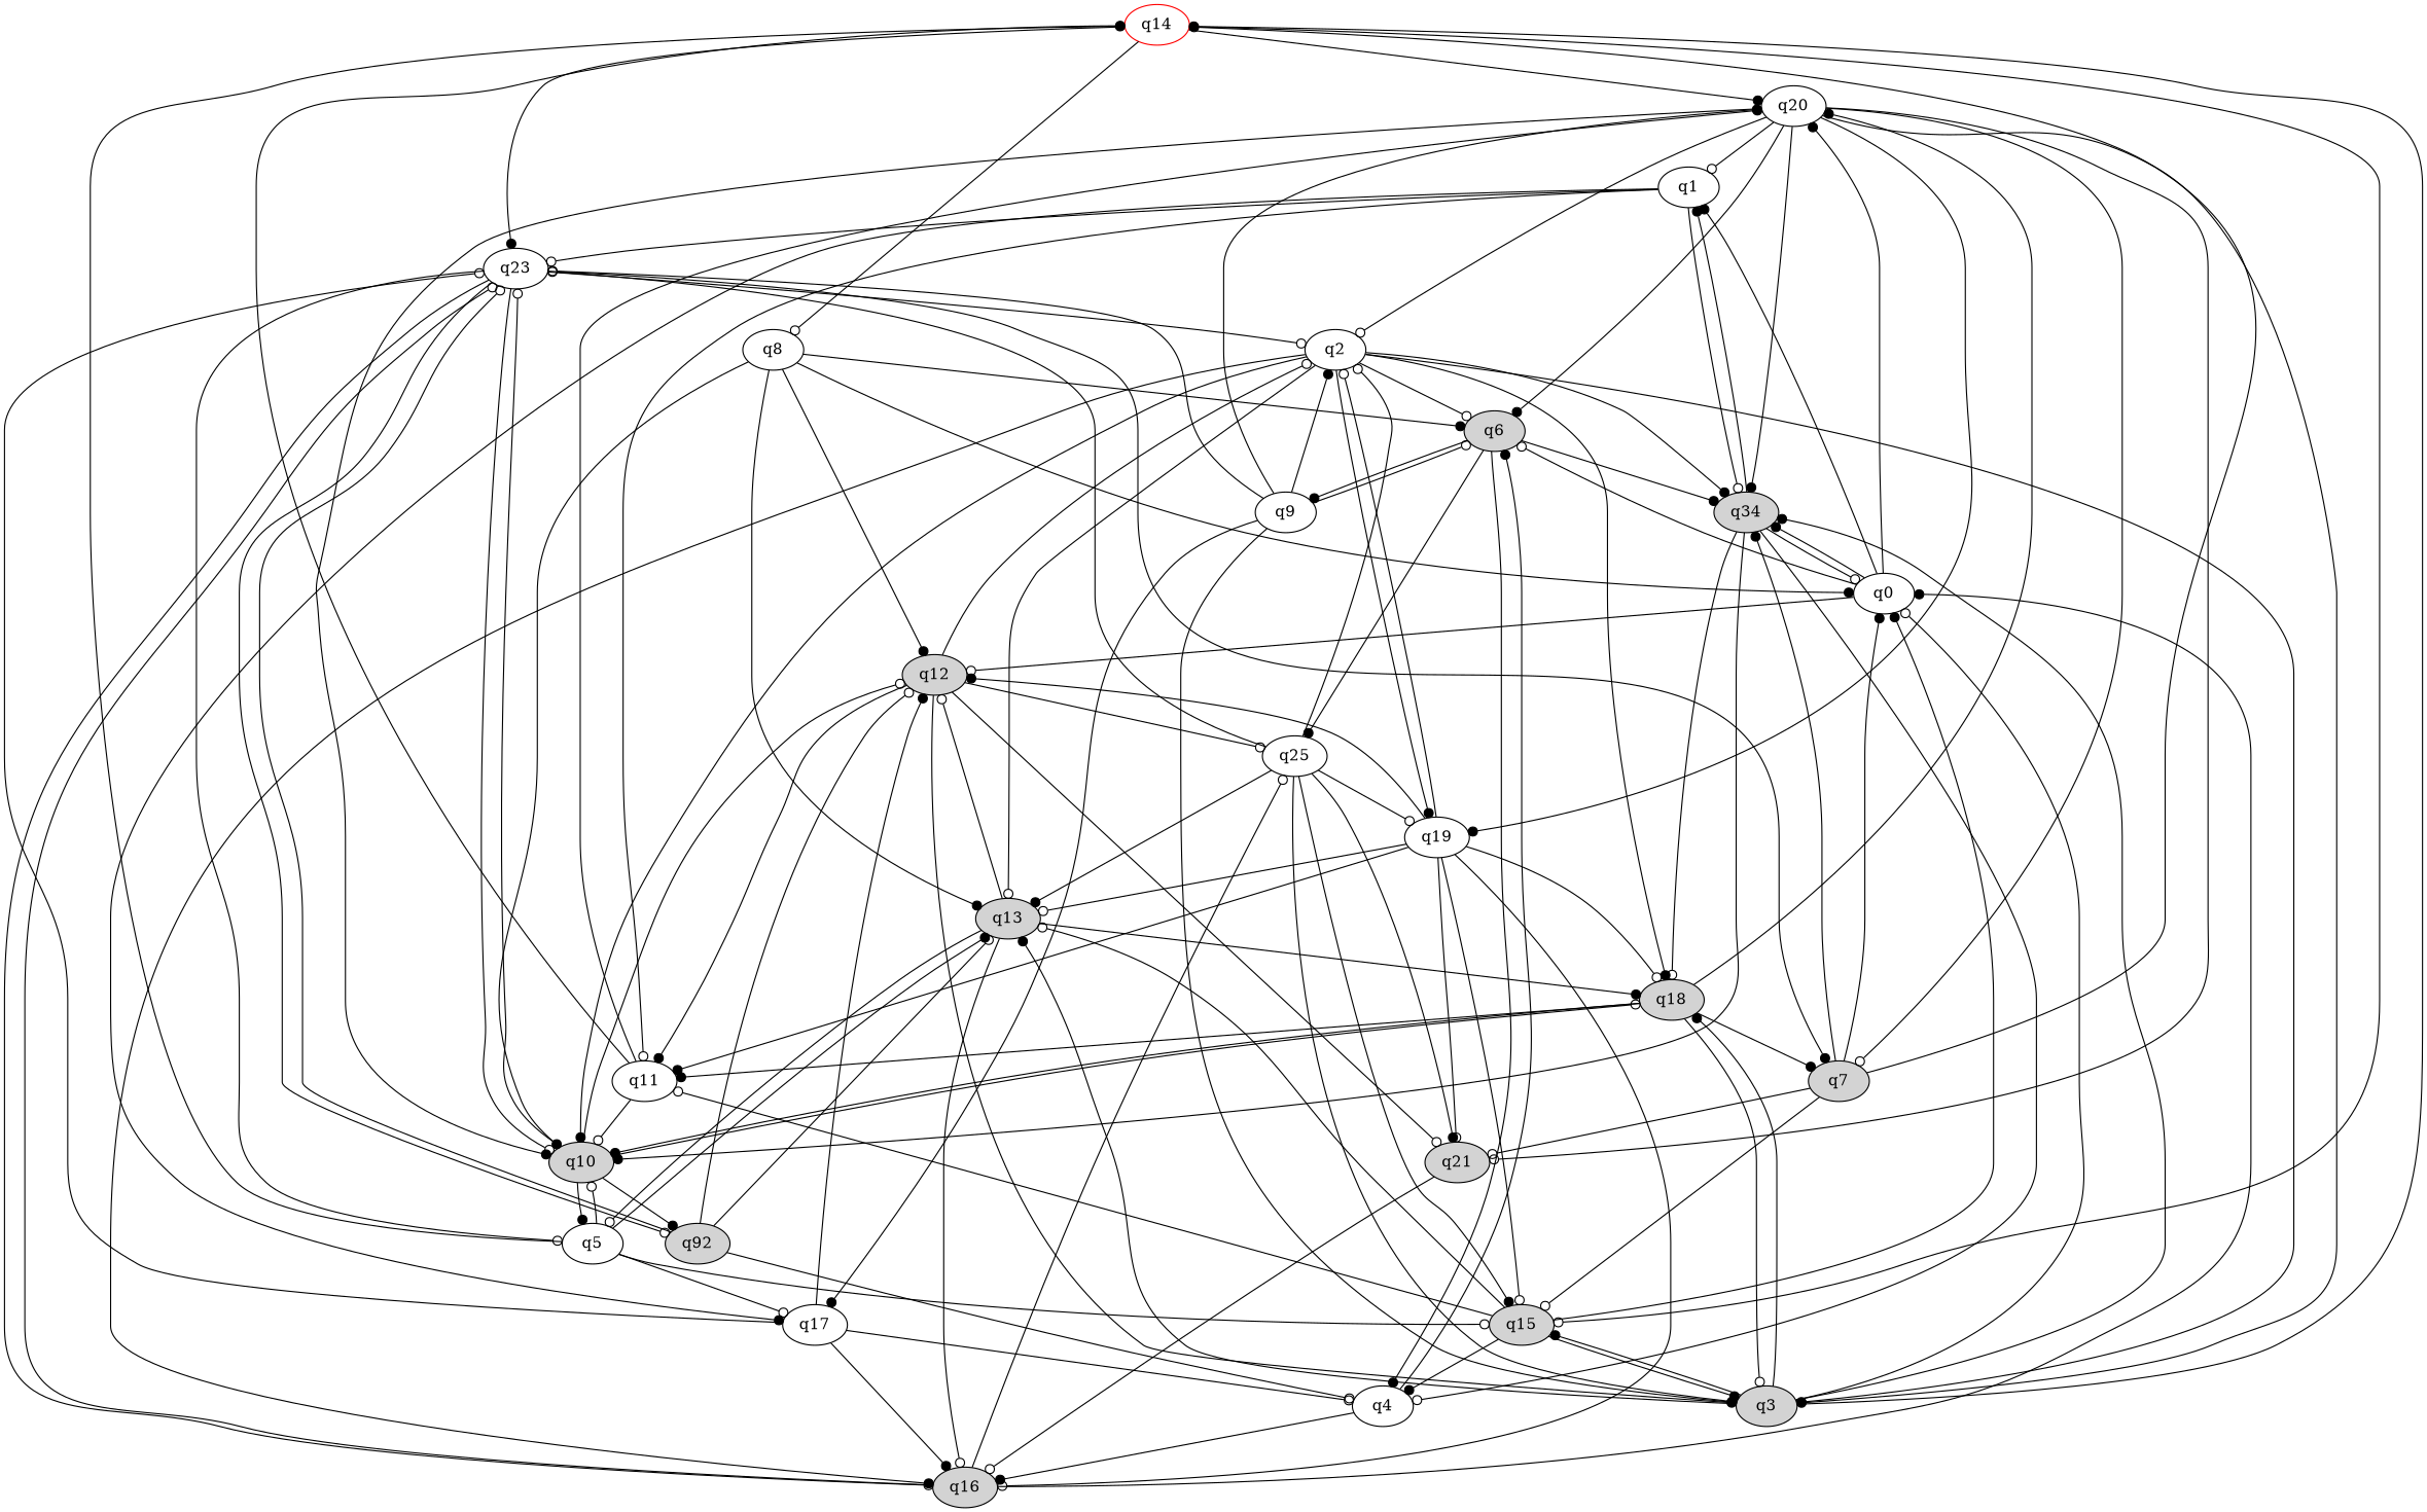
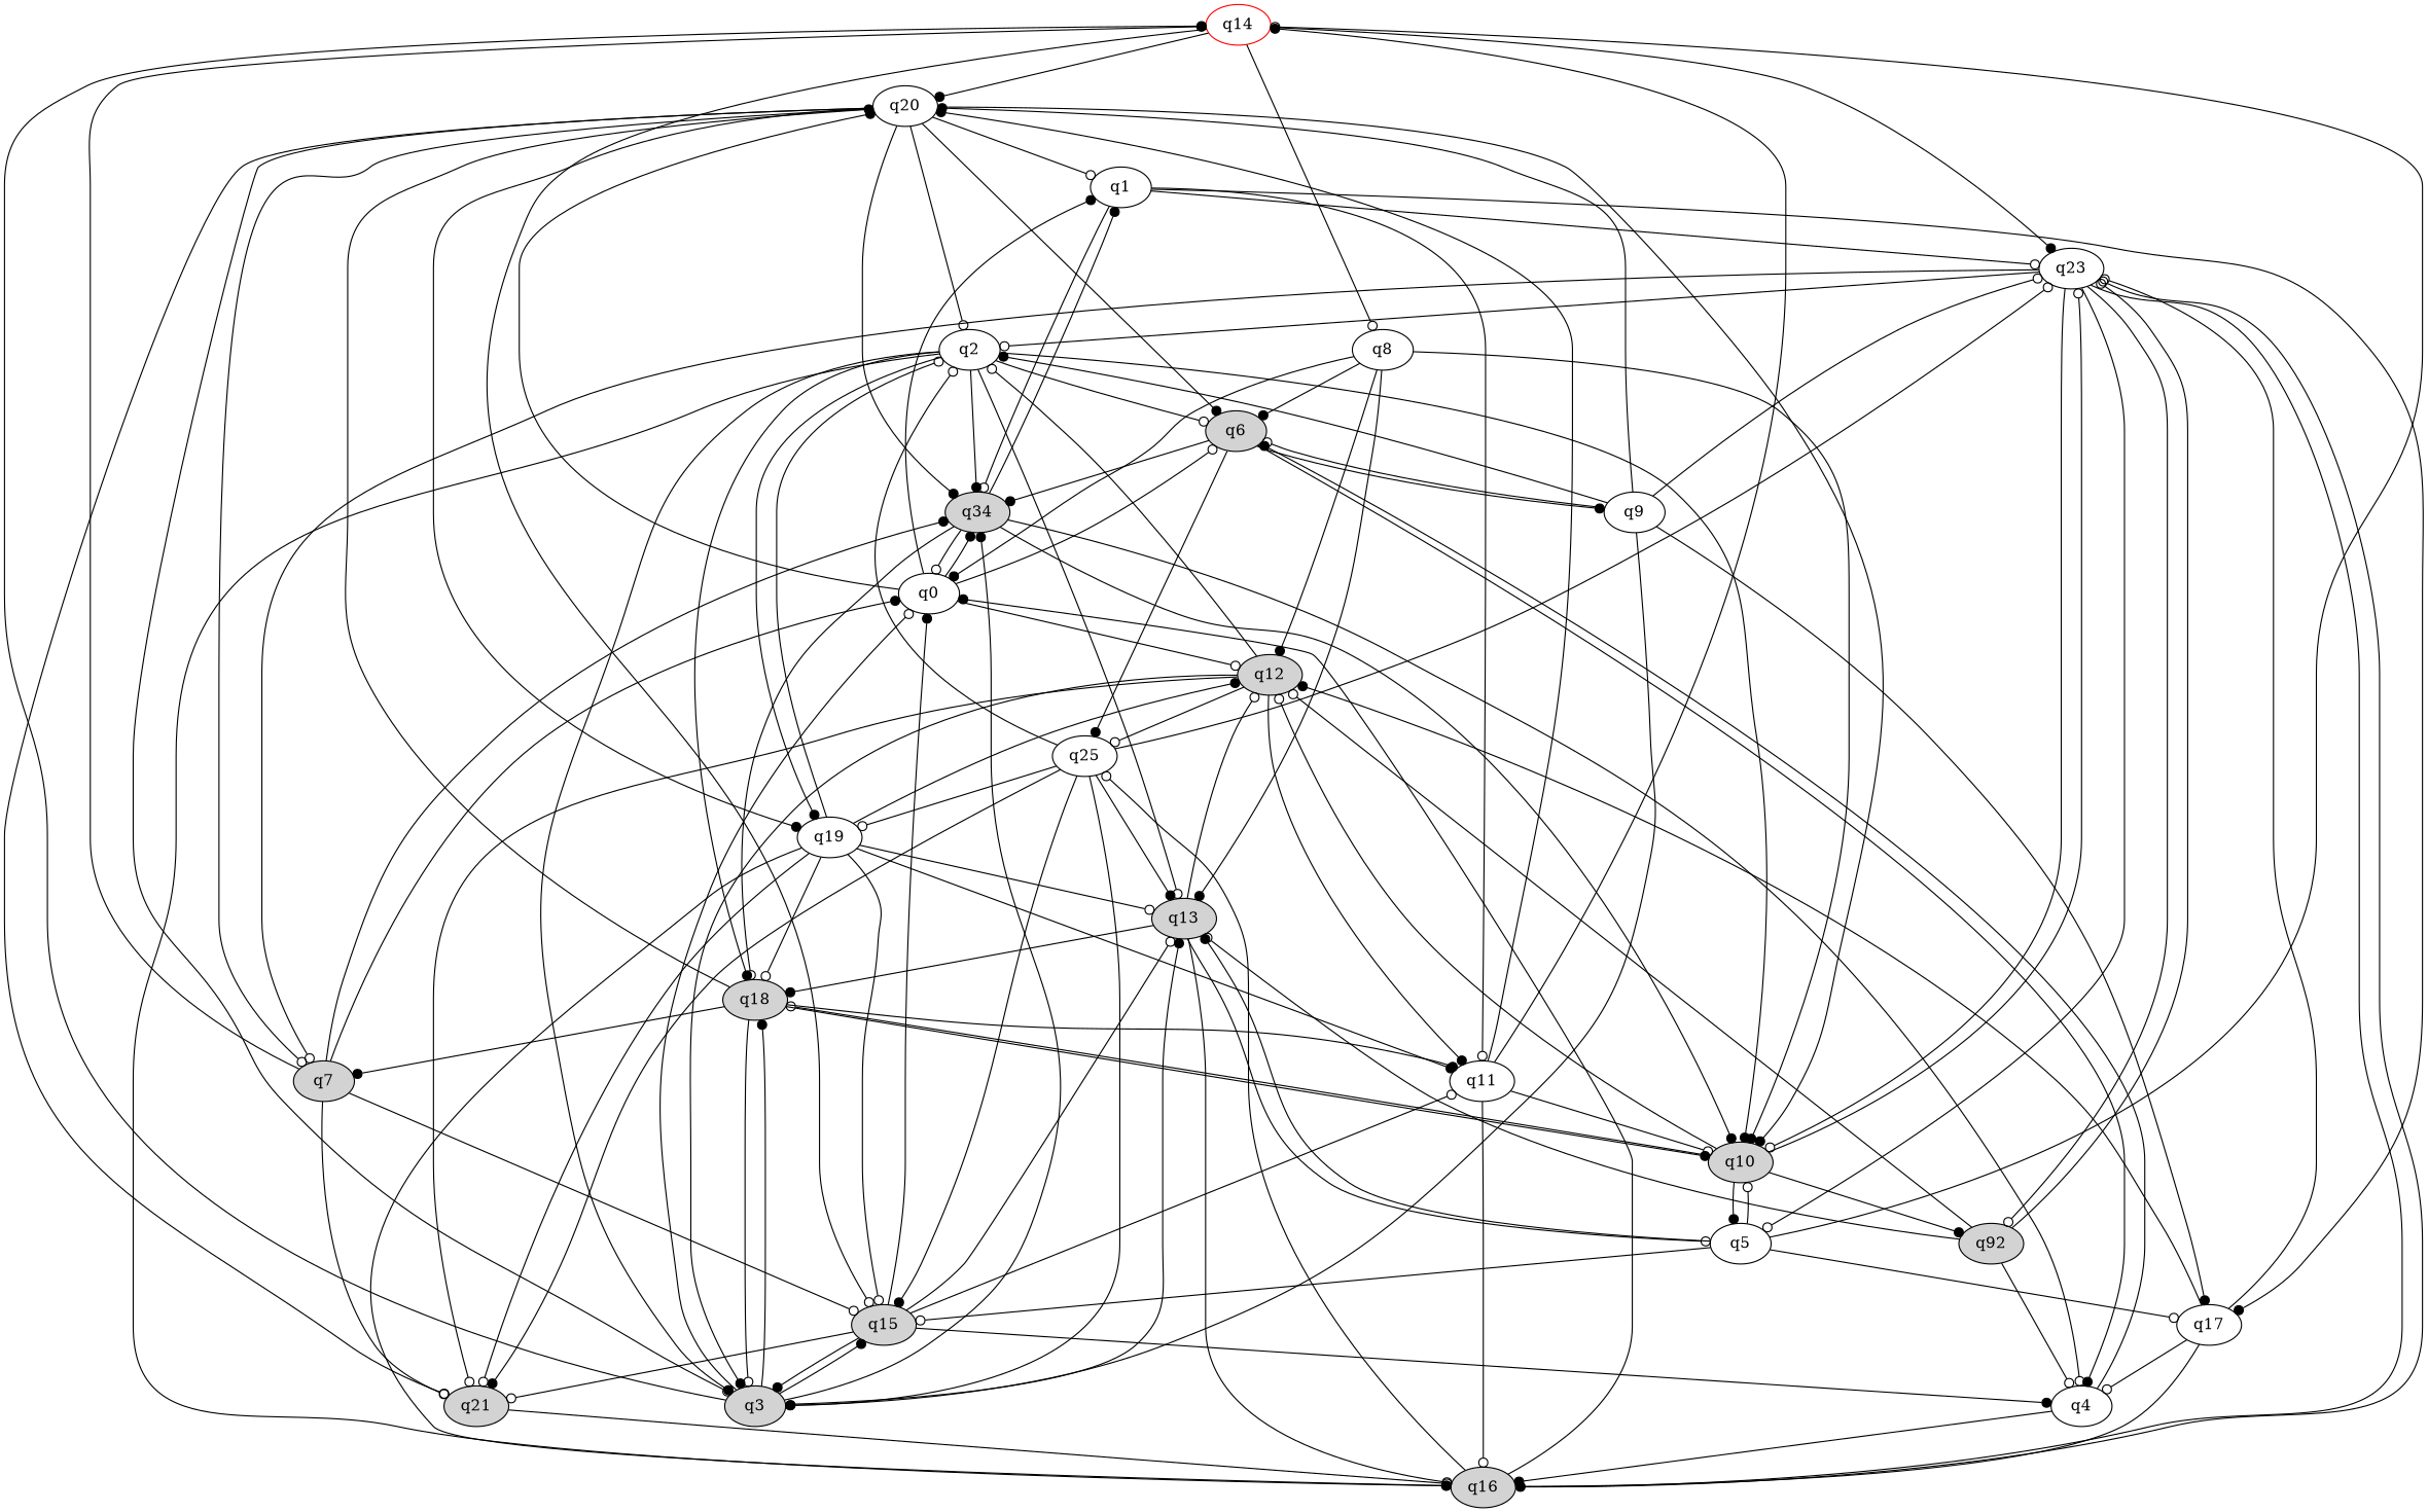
  digraph {
    node [fillcolor=white style=filled]
    edge [arrowhead=odot]
    q14 [color=red final=1 initial=1]
    q20
    q23
    q15 [fillcolor=lightgrey]
    q8
    q0
    q1
    q6 [fillcolor=lightgrey]
    q12 [fillcolor=lightgrey]
    n10 [fillcolor=lightgrey label=q34]
    q2
    q3 [fillcolor=lightgrey]
    q21 [fillcolor=lightgrey]
    q10 [fillcolor=lightgrey]
    q19
    q7 [fillcolor=lightgrey]
    q16 [fillcolor=lightgrey]
    q5
    n19 [fillcolor=lightgrey label=q92]
    q11
    q4
    q13 [fillcolor=lightgrey]
    q17
    q9
    q25
    q18 [fillcolor=lightgrey]
    q14 -> q20 [arrowhead=dot]
    q14 -> q23 [arrowhead=dot]
    q14 -> q15
    q14 -> q8
    q20 -> q1
    q20 -> q6 [arrowhead=dot]
    q20 -> n10 [arrowhead=dot]
    q20 -> q2
    q20 -> q3
    q20 -> q21
    q20 -> q10 [arrowhead=dot]
    q20 -> q19 [arrowhead=dot]
    q20 -> q7
    q23 -> q2
    q23 -> q10
-   q23 -> q7 [arrowhead=dot]
+   q23 -> q7
    q23 -> q16
    q23 -> q5
    q23 -> n19
    q15 -> q0 [arrowhead=dot]
    q15 -> q3 [arrowhead=dot]
+   q15 -> q21
    q15 -> q11
    q15 -> q4 [arrowhead=dot]
    q15 -> q13
    q8 -> q0 [arrowhead=dot]
    q8 -> q6 [arrowhead=dot]
    q8 -> q12 [arrowhead=dot]
    q8 -> q10 [arrowhead=dot]
    q8 -> q13 [arrowhead=dot]
    q0 -> q20 [arrowhead=dot]
    q0 -> q1 [arrowhead=dot]
    q0 -> q6
    q0 -> q12
    q0 -> n10 [arrowhead=dot]
    q1 -> q23
    q1 -> n10
    q1 -> q11
    q1 -> q17 [arrowhead=dot]
    q6 -> n10 [arrowhead=dot]
    q6 -> q4 [arrowhead=dot]
    q6 -> q9 [arrowhead=dot]
    q6 -> q25 [arrowhead=dot]
    q12 -> q2
    q12 -> q3 [arrowhead=dot]
    q12 -> q21
    q12 -> q11 [arrowhead=dot]
    q12 -> q25
    n10 -> q0
    n10 -> q1 [arrowhead=dot]
    n10 -> q10 [arrowhead=dot]
    n10 -> q4
    n10 -> q18
    q2 -> q6
    q2 -> n10 [arrowhead=dot]
    q2 -> q3 [arrowhead=dot]
    q2 -> q10 [arrowhead=dot]
    q2 -> q19 [arrowhead=dot]
    q2 -> q16 [arrowhead=dot]
    q2 -> q13
    q2 -> q18 [arrowhead=dot]
    q3 -> q14 [arrowhead=dot]
    q3 -> q15 [arrowhead=dot]
    q3 -> q0
    q3 -> n10 [arrowhead=dot]
    q3 -> q13 [arrowhead=dot]
    q3 -> q18 [arrowhead=dot]
    q21 -> q16
    q10 -> q23
    q10 -> q12
    q10 -> q5 [arrowhead=dot]
    q10 -> n19 [arrowhead=dot]
    q10 -> q18
    q19 -> q15
    q19 -> q12 [arrowhead=dot]
    q19 -> q2
    q19 -> q21
    q19 -> q16
    q19 -> q11 [arrowhead=dot]
    q19 -> q13
    q19 -> q18
    q7 -> q14
    q7 -> q15
    q7 -> q0 [arrowhead=dot]
    q7 -> n10 [arrowhead=dot]
    q7 -> q21
    q16 -> q23
    q16 -> q0 [arrowhead=dot]
    q16 -> q25
    q5 -> q14
    q5 -> q15
    q5 -> q10
    q5 -> q13 [arrowhead=dot]
    q5 -> q17
    n19 -> q23
    n19 -> q12
    n19 -> q4
    n19 -> q13
    q11 -> q14 [arrowhead=dot]
    q11 -> q20 [arrowhead=dot]
    q11 -> q10
+   q11 -> q16
    q4 -> q6 [arrowhead=dot]
    q4 -> q16 [arrowhead=dot]
    q13 -> q12
    q13 -> q16
    q13 -> q5
    q13 -> q18 [arrowhead=dot]
    q17 -> q23
    q17 -> q12 [arrowhead=dot]
    q17 -> q16 [arrowhead=dot]
    q17 -> q4
    q9 -> q20 [arrowhead=dot]
    q9 -> q23
    q9 -> q6
    q9 -> q2 [arrowhead=dot]
    q9 -> q3 [arrowhead=dot]
    q9 -> q17 [arrowhead=dot]
    q25 -> q23
    q25 -> q15 [arrowhead=dot]
    q25 -> q2
    q25 -> q3 [arrowhead=dot]
    q25 -> q21 [arrowhead=dot]
    q25 -> q19
    q25 -> q13 [arrowhead=dot]
    q18 -> q20 [arrowhead=dot]
    q18 -> q3
    q18 -> q10 [arrowhead=dot]
    q18 -> q7 [arrowhead=dot]
    q18 -> q11 [arrowhead=dot]
  }
